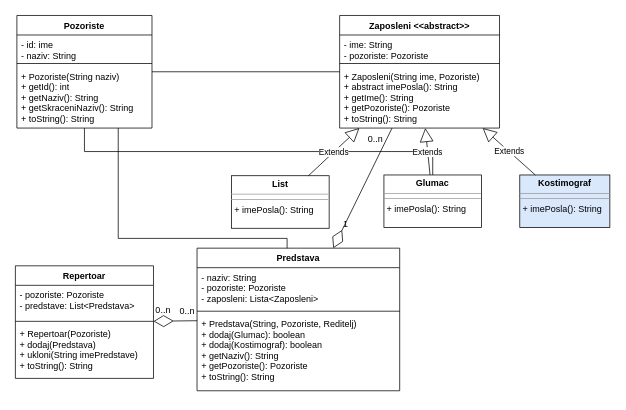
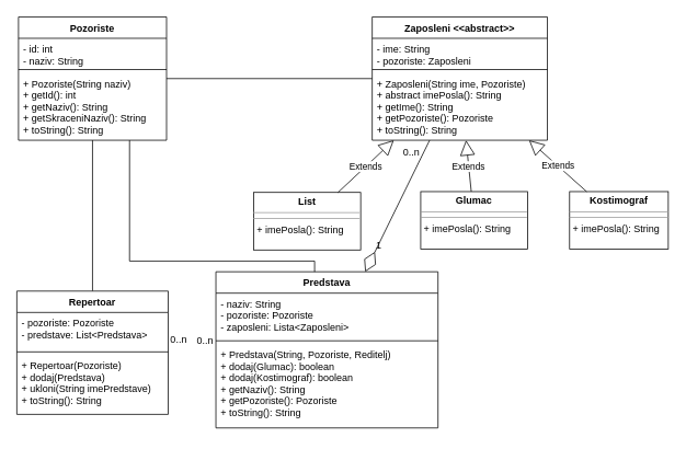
  <mxCell id="0" />
  <mxCell id="1" parent="0" />
- <mxCell id="2" style="edgeStyle=orthogonalEdgeStyle;rounded=0;orthogonalLoop=1;jettySize=auto;html=1;exitX=0.5;exitY=1;exitDx=0;exitDy=0;endArrow=none;endFill=0;" parent="1" source="4" target="12" edge="1"><mxGeometry relative="1" as="geometry" /></mxCell>
+ <mxCell id="2" style="edgeStyle=orthogonalEdgeStyle;rounded=0;orthogonalLoop=1;jettySize=auto;html=1;exitX=0.5;exitY=1;exitDx=0;exitDy=0;endArrow=none;endFill=0;" parent="1" source="4" target="22" edge="1"><mxGeometry relative="1" as="geometry" /></mxCell>
  <mxCell id="3" style="edgeStyle=orthogonalEdgeStyle;rounded=0;orthogonalLoop=1;jettySize=auto;html=1;endArrow=none;endFill=0;" parent="1" source="7" edge="1"><mxGeometry relative="1" as="geometry"><mxPoint x="157" y="197" as="sourcePoint" /><mxPoint x="382" y="347" as="targetPoint" /><Array as="points"><mxPoint x="157" y="317" /><mxPoint x="382" y="317" /></Array></mxGeometry></mxCell>
  <mxCell id="4" value="Pozoriste" style="swimlane;fontStyle=1;align=center;verticalAlign=top;childLayout=stackLayout;horizontal=1;startSize=26;horizontalStack=0;resizeParent=1;resizeParentMax=0;resizeLast=0;collapsible=1;marginBottom=0;" parent="1" vertex="1"><mxGeometry x="22" y="20" width="180" height="150" as="geometry" /></mxCell>
- <mxCell id="5" value="- id: ime&#10;- naziv: String&#10;" style="text;strokeColor=none;fillColor=none;align=left;verticalAlign=top;spacingLeft=4;spacingRight=4;overflow=hidden;rotatable=0;points=[[0,0.5],[1,0.5]];portConstraint=eastwest;" parent="4" vertex="1"><mxGeometry y="26" width="180" height="34" as="geometry" /></mxCell>
+ <mxCell id="5" value="- id: int&#10;- naziv: String&#10;" style="text;strokeColor=none;fillColor=none;align=left;verticalAlign=top;spacingLeft=4;spacingRight=4;overflow=hidden;rotatable=0;points=[[0,0.5],[1,0.5]];portConstraint=eastwest;" parent="4" vertex="1"><mxGeometry y="26" width="180" height="34" as="geometry" /></mxCell>
  <mxCell id="6" value="" style="line;strokeWidth=1;fillColor=none;align=left;verticalAlign=middle;spacingTop=-1;spacingLeft=3;spacingRight=3;rotatable=0;labelPosition=right;points=[];portConstraint=eastwest;" parent="4" vertex="1"><mxGeometry y="60" width="180" height="8" as="geometry" /></mxCell>
  <mxCell id="7" value="+ Pozoriste(String naziv)&#10;+ getId(): int&#10;+ getNaziv(): String&#10;+ getSkraceniNaziv(): String&#10;+ toString(): String" style="text;strokeColor=none;fillColor=none;align=left;verticalAlign=top;spacingLeft=4;spacingRight=4;overflow=hidden;rotatable=0;points=[[0,0.5],[1,0.5]];portConstraint=eastwest;" parent="4" vertex="1"><mxGeometry y="68" width="180" height="82" as="geometry" /></mxCell>
  <mxCell id="8" value="Zaposleni &lt;&lt;abstract&gt;&gt;" style="swimlane;fontStyle=1;align=center;verticalAlign=top;childLayout=stackLayout;horizontal=1;startSize=26;horizontalStack=0;resizeParent=1;resizeParentMax=0;resizeLast=0;collapsible=1;marginBottom=0;" parent="1" vertex="1"><mxGeometry x="452" y="20" width="213" height="150" as="geometry" /></mxCell>
- <mxCell id="9" value="- ime: String&#10;- pozoriste: Pozoriste" style="text;strokeColor=none;fillColor=none;align=left;verticalAlign=top;spacingLeft=4;spacingRight=4;overflow=hidden;rotatable=0;points=[[0,0.5],[1,0.5]];portConstraint=eastwest;" parent="8" vertex="1"><mxGeometry y="26" width="213" height="34" as="geometry" /></mxCell>
+ <mxCell id="9" value="- ime: String&#10;- pozoriste: Zaposleni" style="text;strokeColor=none;fillColor=none;align=left;verticalAlign=top;spacingLeft=4;spacingRight=4;overflow=hidden;rotatable=0;points=[[0,0.5],[1,0.5]];portConstraint=eastwest;" parent="8" vertex="1"><mxGeometry y="26" width="213" height="34" as="geometry" /></mxCell>
  <mxCell id="10" value="" style="line;strokeWidth=1;fillColor=none;align=left;verticalAlign=middle;spacingTop=-1;spacingLeft=3;spacingRight=3;rotatable=0;labelPosition=right;points=[];portConstraint=eastwest;" parent="8" vertex="1"><mxGeometry y="60" width="213" height="8" as="geometry" /></mxCell>
  <mxCell id="11" value="+ Zaposleni(String ime, Pozoriste)&#10;+ abstract imePosla(): String&#10;+ getIme(): String&#10;+ getPozoriste(): Pozoriste&#10;+ toString(): String&#10;" style="text;strokeColor=none;fillColor=none;align=left;verticalAlign=top;spacingLeft=4;spacingRight=4;overflow=hidden;rotatable=0;points=[[0,0.5],[1,0.5]];portConstraint=eastwest;" parent="8" vertex="1"><mxGeometry y="68" width="213" height="82" as="geometry" /></mxCell>
  <mxCell id="12" value="&lt;p style=&quot;margin: 0px ; margin-top: 4px ; text-align: center&quot;&gt;&lt;b&gt;Glumac&lt;/b&gt;&lt;br&gt;&lt;/p&gt;&lt;hr size=&quot;1&quot;&gt;&lt;hr size=&quot;1&quot;&gt;&lt;p style=&quot;margin: 0px ; margin-left: 4px&quot;&gt;+ imePosla(): String&lt;/p&gt;" style="verticalAlign=top;align=left;overflow=fill;fontSize=12;fontFamily=Helvetica;html=1;" parent="1" vertex="1"><mxGeometry x="511" y="232.5" width="130" height="70" as="geometry" /></mxCell>
  <mxCell id="13" value="&lt;p style=&quot;margin: 0px ; margin-top: 4px ; text-align: center&quot;&gt;&lt;b&gt;List&lt;/b&gt;&lt;br&gt;&lt;/p&gt;&lt;hr size=&quot;1&quot;&gt;&lt;hr size=&quot;1&quot;&gt;&lt;p style=&quot;margin: 0px ; margin-left: 4px&quot;&gt;+ imePosla(): String&lt;/p&gt;" style="verticalAlign=top;align=left;overflow=fill;fontSize=12;fontFamily=Helvetica;html=1;" parent="1" vertex="1"><mxGeometry x="308" y="233.5" width="130" height="70" as="geometry" /></mxCell>
- <mxCell id="14" value="&lt;p style=&quot;margin: 0px ; margin-top: 4px ; text-align: center&quot;&gt;&lt;b&gt;Kostimograf&lt;/b&gt;&lt;br&gt;&lt;/p&gt;&lt;hr size=&quot;1&quot;&gt;&lt;hr size=&quot;1&quot;&gt;&lt;p style=&quot;margin: 0px ; margin-left: 4px&quot;&gt;+ imePosla(): String&lt;/p&gt;" style="verticalAlign=top;align=left;overflow=fill;fontSize=12;fontFamily=Helvetica;html=1;fillColor=#dae8fc;" parent="1" vertex="1"><mxGeometry x="692" y="232.5" width="120" height="70" as="geometry" /></mxCell>
+ <mxCell id="14" value="&lt;p style=&quot;margin: 0px ; margin-top: 4px ; text-align: center&quot;&gt;&lt;b&gt;Kostimograf&lt;/b&gt;&lt;br&gt;&lt;/p&gt;&lt;hr size=&quot;1&quot;&gt;&lt;hr size=&quot;1&quot;&gt;&lt;p style=&quot;margin: 0px ; margin-left: 4px&quot;&gt;+ imePosla(): String&lt;/p&gt;" style="verticalAlign=top;align=left;overflow=fill;fontSize=12;fontFamily=Helvetica;html=1;" parent="1" vertex="1"><mxGeometry x="692" y="232.5" width="120" height="70" as="geometry" /></mxCell>
  <mxCell id="15" value="Extends" style="endArrow=block;endSize=16;endFill=0;html=1;" parent="1" source="12" target="8" edge="1"><mxGeometry width="160" relative="1" as="geometry"><mxPoint x="162" y="340" as="sourcePoint" /><mxPoint x="322" y="340" as="targetPoint" /></mxGeometry></mxCell>
  <mxCell id="16" value="Extends" style="endArrow=block;endSize=16;endFill=0;html=1;" parent="1" source="13" target="8" edge="1"><mxGeometry width="160" relative="1" as="geometry"><mxPoint x="559" y="260" as="sourcePoint" /><mxPoint x="483.658" y="185" as="targetPoint" /></mxGeometry></mxCell>
  <mxCell id="17" value="Extends" style="endArrow=block;endSize=16;endFill=0;html=1;" parent="1" source="14" target="8" edge="1"><mxGeometry width="160" relative="1" as="geometry"><mxPoint x="542.803" y="260" as="sourcePoint" /><mxPoint x="555.237" y="185" as="targetPoint" /></mxGeometry></mxCell>
  <mxCell id="18" value="Predstava" style="swimlane;fontStyle=1;align=center;verticalAlign=top;childLayout=stackLayout;horizontal=1;startSize=26;horizontalStack=0;resizeParent=1;resizeParentMax=0;resizeLast=0;collapsible=1;marginBottom=0;" parent="1" vertex="1"><mxGeometry x="262" y="330" width="270" height="190" as="geometry" /></mxCell>
  <mxCell id="19" value="- naziv: String&#10;- pozoriste: Pozoriste&#10;- zaposleni: Lista&lt;Zaposleni&gt;&#10;" style="text;strokeColor=none;fillColor=none;align=left;verticalAlign=top;spacingLeft=4;spacingRight=4;overflow=hidden;rotatable=0;points=[[0,0.5],[1,0.5]];portConstraint=eastwest;" parent="18" vertex="1"><mxGeometry y="26" width="270" height="54" as="geometry" /></mxCell>
  <mxCell id="20" value="" style="line;strokeWidth=1;fillColor=none;align=left;verticalAlign=middle;spacingTop=-1;spacingLeft=3;spacingRight=3;rotatable=0;labelPosition=right;points=[];portConstraint=eastwest;" parent="18" vertex="1"><mxGeometry y="80" width="270" height="8" as="geometry" /></mxCell>
  <mxCell id="21" value="+ Predstava(String, Pozoriste, Reditelj)&#10;+ dodaj(Glumac): boolean&#10;+ dodaj(Kostimograf): boolean&#10;+ getNaziv(): String&#10;+ getPozoriste(): Pozoriste&#10;+ toString(): String" style="text;strokeColor=none;fillColor=none;align=left;verticalAlign=top;spacingLeft=4;spacingRight=4;overflow=hidden;rotatable=0;points=[[0,0.5],[1,0.5]];portConstraint=eastwest;" parent="18" vertex="1"><mxGeometry y="88" width="270" height="102" as="geometry" /></mxCell>
  <mxCell id="22" value="Repertoar" style="swimlane;fontStyle=1;align=center;verticalAlign=top;childLayout=stackLayout;horizontal=1;startSize=26;horizontalStack=0;resizeParent=1;resizeParentMax=0;resizeLast=0;collapsible=1;marginBottom=0;" parent="1" vertex="1"><mxGeometry x="20" y="353.5" width="184" height="150" as="geometry" /></mxCell>
  <mxCell id="23" value="- pozoriste: Pozoriste&#10;- predstave: List&lt;Predstava&gt;&#10;" style="text;strokeColor=none;fillColor=none;align=left;verticalAlign=top;spacingLeft=4;spacingRight=4;overflow=hidden;rotatable=0;points=[[0,0.5],[1,0.5]];portConstraint=eastwest;" parent="22" vertex="1"><mxGeometry y="26" width="184" height="44" as="geometry" /></mxCell>
  <mxCell id="24" value="" style="line;strokeWidth=1;fillColor=none;align=left;verticalAlign=middle;spacingTop=-1;spacingLeft=3;spacingRight=3;rotatable=0;labelPosition=right;points=[];portConstraint=eastwest;" parent="22" vertex="1"><mxGeometry y="70" width="184" height="8" as="geometry" /></mxCell>
  <mxCell id="25" value="+ Repertoar(Pozoriste)&#10;+ dodaj(Predstava)&#10;+ ukloni(String imePredstave)&#10;+ toString(): String&#10;" style="text;strokeColor=none;fillColor=none;align=left;verticalAlign=top;spacingLeft=4;spacingRight=4;overflow=hidden;rotatable=0;points=[[0,0.5],[1,0.5]];portConstraint=eastwest;" parent="22" vertex="1"><mxGeometry y="78" width="184" height="72" as="geometry" /></mxCell>
  <mxCell id="26" value="" style="endArrow=diamondThin;endFill=0;endSize=24;html=1;" parent="1" source="8" target="18" edge="1"><mxGeometry width="160" relative="1" as="geometry"><mxPoint x="22" y="520" as="sourcePoint" /><mxPoint x="182" y="520" as="targetPoint" /></mxGeometry></mxCell>
- <mxCell id="27" value="" style="endArrow=none;endFill=0;endSize=24;html=1;startArrow=diamondThin;startFill=0;startSize=24;" parent="1" source="22" target="18" edge="1"><mxGeometry width="160" relative="1" as="geometry"><mxPoint x="22" y="520" as="sourcePoint" /><mxPoint x="82" y="520" as="targetPoint" /></mxGeometry></mxCell>
  <mxCell id="28" value="0..n" style="text;html=1;resizable=0;points=[];autosize=1;align=left;verticalAlign=top;spacingTop=-4;" parent="1" vertex="1"><mxGeometry x="237" y="404" width="40" height="20" as="geometry" /></mxCell>
  <mxCell id="29" value="&lt;div&gt;&lt;br&gt;&lt;/div&gt;&lt;div&gt;&lt;br&gt;&lt;/div&gt;" style="text;html=1;resizable=0;points=[];autosize=1;align=left;verticalAlign=top;spacingTop=-4;" parent="1" vertex="1"><mxGeometry x="214" y="389" width="20" height="30" as="geometry" /></mxCell>
  <mxCell id="30" value="&lt;div&gt;&lt;br&gt;&lt;/div&gt;&lt;div&gt;&lt;br&gt;&lt;/div&gt;" style="text;html=1;resizable=0;points=[];autosize=1;align=left;verticalAlign=top;spacingTop=-4;direction=south;" parent="1" vertex="1"><mxGeometry x="209" y="504" width="30" height="20" as="geometry" /></mxCell>
  <mxCell id="31" value="0..n" style="text;html=1;resizable=0;points=[];autosize=1;align=left;verticalAlign=top;spacingTop=-4;" parent="1" vertex="1"><mxGeometry x="205" y="402.5" width="40" height="20" as="geometry" /></mxCell>
  <mxCell id="32" value="1" style="text;html=1;resizable=0;points=[];autosize=1;align=left;verticalAlign=top;spacingTop=-4;" parent="1" vertex="1"><mxGeometry x="455" y="287.5" width="20" height="20" as="geometry" /></mxCell>
  <mxCell id="33" value="0..n" style="text;html=1;resizable=0;points=[];autosize=1;align=left;verticalAlign=top;spacingTop=-4;" parent="1" vertex="1"><mxGeometry x="488" y="175" width="40" height="20" as="geometry" /></mxCell>
  <mxCell id="34" style="edgeStyle=orthogonalEdgeStyle;rounded=0;orthogonalLoop=1;jettySize=auto;html=1;endArrow=none;endFill=0;" parent="1" source="4" target="8" edge="1"><mxGeometry relative="1" as="geometry" /></mxCell>
